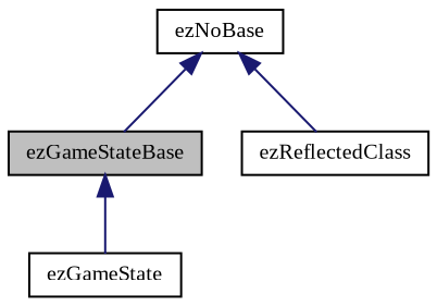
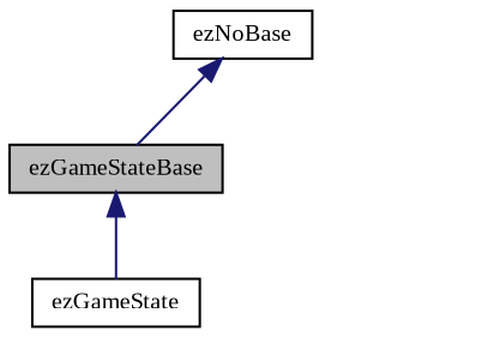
  digraph {
    fontname="Liberation Serif"
    node [color=black fillcolor=white fontname="Liberation Serif" fontsize=10 shape=record style=filled]
    edge [color=midnightblue dir=back fontname="Liberation Serif" fontsize=10 labelfontname=Helvetica labelfontsize=10 style=solid]
    n1 [fillcolor=grey75 fontcolor=black height=0.2 label=ezGameStateBase width=0.4]
    n2 [height=0.2 label=ezGameState width=0.4]
-   n3 [height=0.2 label=ezReflectedClass width=0.4]
    n4 [height=0.2 label=ezNoBase width=0.4]
    n1 -> n2
    n4 -> n1
-   n4 -> n3
  }
